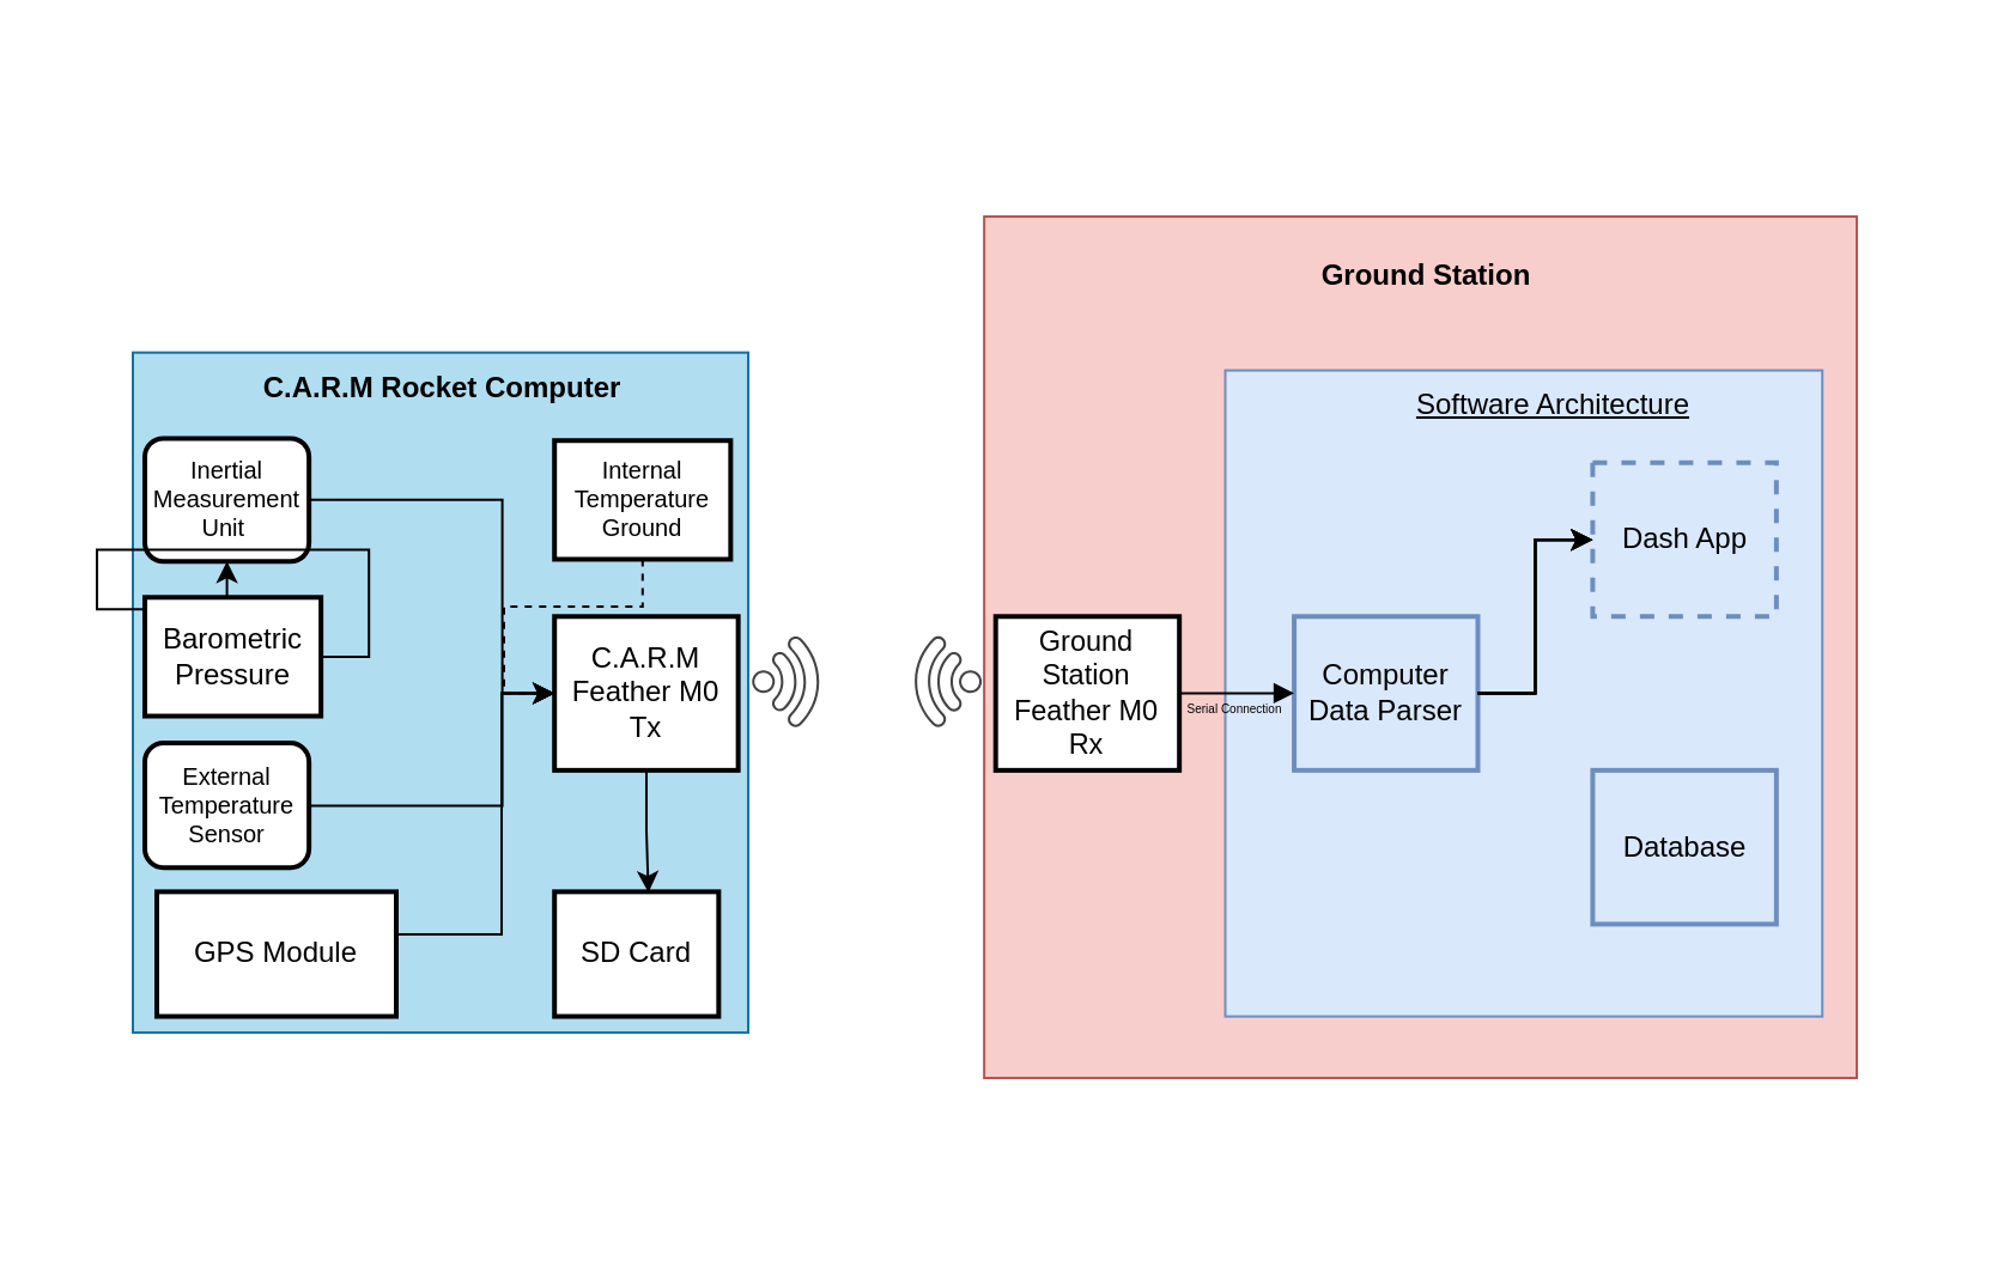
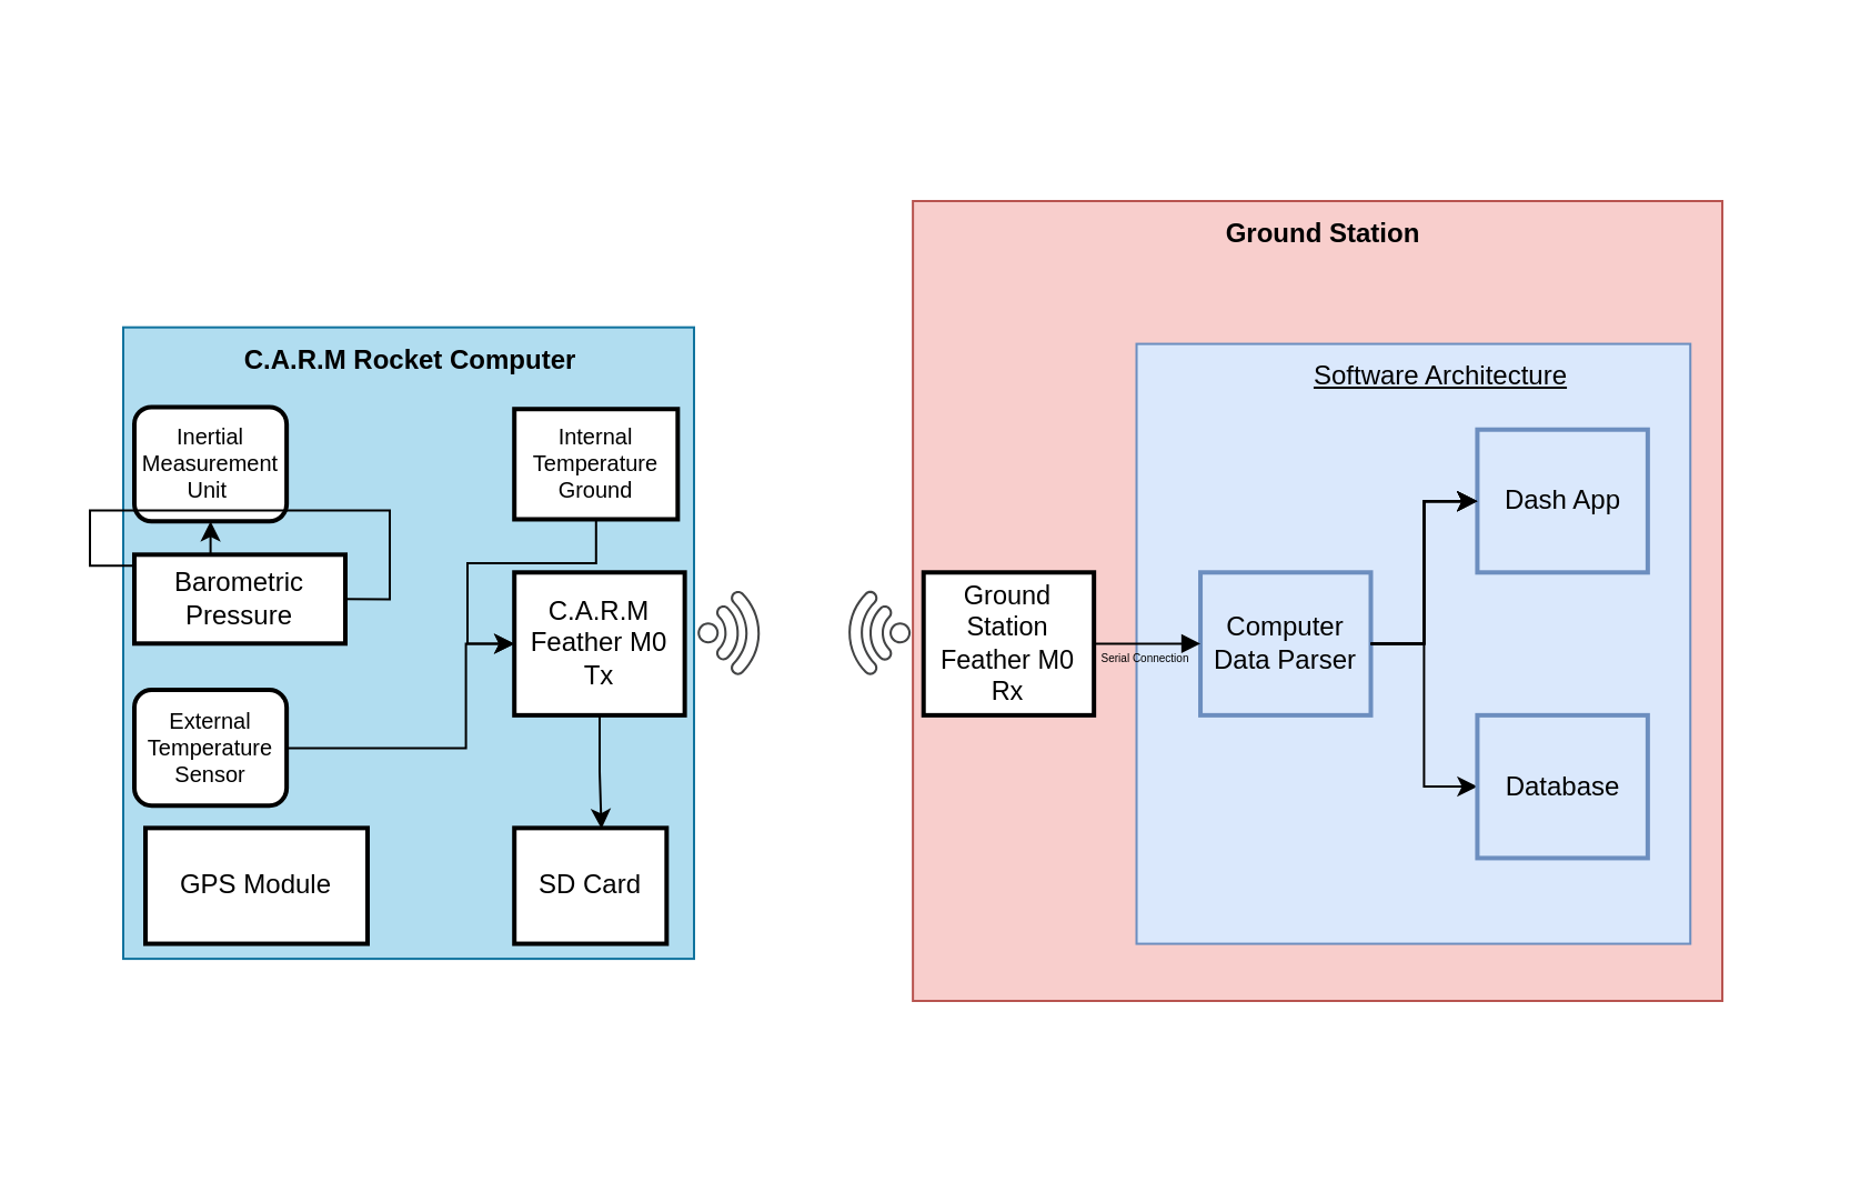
  <mxCell id="0" />
  <mxCell id="1" parent="0" />
  <mxCell id="2" value="" style="rounded=0;whiteSpace=wrap;html=1;strokeColor=none;" parent="1" vertex="1"><mxGeometry x="20" y="20" width="800" height="490" as="geometry" /></mxCell>
  <mxCell id="3" value="" style="rounded=0;whiteSpace=wrap;html=1;fillColor=#b1ddf0;strokeColor=#10739e;" parent="1" vertex="1"><mxGeometry x="55" y="146.84" width="257" height="284.21" as="geometry" /></mxCell>
  <mxCell id="4" value="" style="rounded=0;whiteSpace=wrap;html=1;fillColor=#f8cecc;strokeColor=#b85450;" parent="1" vertex="1"><mxGeometry x="410.564" y="90" width="364.436" height="360" as="geometry" /></mxCell>
  <mxCell id="5" value="" style="rounded=0;whiteSpace=wrap;html=1;fillColor=#dae8fc;strokeColor=#6c8ebf;" parent="1" vertex="1"><mxGeometry x="511.264" y="154.286" width="249.351" height="270.0" as="geometry" /></mxCell>
  <mxCell id="6" value="C.A.R.M Feather M0 Tx" style="whiteSpace=wrap;strokeWidth=2;" parent="1" vertex="1"><mxGeometry x="231.104" y="257.143" width="76.723" height="64.286" as="geometry" /></mxCell>
  <mxCell id="7" value="Ground Station Feather M0 Rx" style="whiteSpace=wrap;strokeWidth=2;fontSize=11.75;" parent="1" vertex="1"><mxGeometry x="415.36" y="257.143" width="76.723" height="64.286" as="geometry" /></mxCell>
  <mxCell id="8" value="Computer Data Parser" style="whiteSpace=wrap;strokeWidth=2;fillColor=#dae8fc;strokeColor=#6c8ebf;" parent="1" vertex="1"><mxGeometry x="540.035" y="257.143" width="76.723" height="64.286" as="geometry" /></mxCell>
- <mxCell id="9" value="Dash App" style="whiteSpace=wrap;strokeWidth=2;fillColor=#dae8fc;strokeColor=#6c8ebf;dashed=1;" parent="1" vertex="1"><mxGeometry x="664.71" y="192.857" width="76.723" height="64.286" as="geometry" /></mxCell>
+ <mxCell id="9" value="Dash App" style="whiteSpace=wrap;strokeWidth=2;fillColor=#dae8fc;strokeColor=#6c8ebf;" parent="1" vertex="1"><mxGeometry x="664.71" y="192.857" width="76.723" height="64.286" as="geometry" /></mxCell>
  <mxCell id="10" value="" style="edgeStyle=orthogonalEdgeStyle;rounded=0;orthogonalLoop=1;jettySize=auto;html=1;" parent="1" source="8" target="9" edge="1"><mxGeometry relative="1" as="geometry" /></mxCell>
  <mxCell id="11" value="" style="edgeStyle=orthogonalEdgeStyle;rounded=0;orthogonalLoop=1;jettySize=auto;html=1;" parent="1" source="8" target="9" edge="1"><mxGeometry relative="1" as="geometry" /></mxCell>
  <mxCell id="12" value="" style="edgeStyle=orthogonalEdgeStyle;rounded=0;orthogonalLoop=1;jettySize=auto;html=1;" parent="1" source="8" target="9" edge="1"><mxGeometry relative="1" as="geometry" /></mxCell>
  <mxCell id="13" value="" style="edgeStyle=orthogonalEdgeStyle;rounded=0;orthogonalLoop=1;jettySize=auto;html=1;" parent="1" source="8" target="9" edge="1"><mxGeometry relative="1" as="geometry" /></mxCell>
  <mxCell id="14" value="" style="edgeStyle=orthogonalEdgeStyle;rounded=0;orthogonalLoop=1;jettySize=auto;html=1;" parent="1" source="8" target="9" edge="1"><mxGeometry relative="1" as="geometry" /></mxCell>
  <mxCell id="15" value="" style="curved=1;startArrow=none;endArrow=block;exitX=0.992;exitY=0.499;entryX=0.005;entryY=0.499;" parent="1" source="7" target="8" edge="1"><mxGeometry relative="1" as="geometry"><Array as="points" /></mxGeometry></mxCell>
  <mxCell id="16" value="" style="sketch=0;pointerEvents=1;shadow=0;dashed=0;html=1;strokeColor=none;fillColor=#434445;aspect=fixed;labelPosition=center;verticalLabelPosition=bottom;verticalAlign=top;align=center;outlineConnect=0;shape=mxgraph.vvd.wi_fi;rotation=45;" parent="1" vertex="1"><mxGeometry x="317.418" y="270" width="28.771" height="28.771" as="geometry" /></mxCell>
  <mxCell id="17" value="" style="sketch=0;pointerEvents=1;shadow=0;dashed=0;html=1;strokeColor=none;fillColor=#434445;aspect=fixed;labelPosition=center;verticalLabelPosition=bottom;verticalAlign=top;align=center;outlineConnect=0;shape=mxgraph.vvd.wi_fi;rotation=45;flipV=1;flipH=1;" parent="1" vertex="1"><mxGeometry x="376.998" y="270" width="28.771" height="28.771" as="geometry" /></mxCell>
+ <mxCell id="18" value="" style="edgeStyle=orthogonalEdgeStyle;rounded=0;orthogonalLoop=1;jettySize=auto;html=1;exitX=1;exitY=0.5;exitDx=0;exitDy=0;" parent="1" source="8" target="19" edge="1"><mxGeometry relative="1" as="geometry"><mxPoint x="608.127" y="392.143" as="sourcePoint" /></mxGeometry></mxCell>
  <mxCell id="19" value="Database" style="whiteSpace=wrap;strokeWidth=2;fillColor=#dae8fc;strokeColor=#6c8ebf;" parent="1" vertex="1"><mxGeometry x="664.71" y="321.429" width="76.723" height="64.286" as="geometry" /></mxCell>
  <mxCell id="20" value="Software Architecture" style="text;html=1;align=center;verticalAlign=middle;resizable=0;points=[];autosize=1;strokeColor=none;fillColor=none;fontStyle=4" parent="1" vertex="1"><mxGeometry x="577.858" y="154.286" width="140" height="30" as="geometry" /></mxCell>
- <mxCell id="21" value="&lt;b&gt;Ground Station&lt;/b&gt;" style="text;html=1;align=center;verticalAlign=middle;resizable=0;points=[];autosize=1;strokeColor=none;fillColor=none;" parent="1" vertex="1"><mxGeometry x="540.035" y="100" width="110" height="30" as="geometry" /></mxCell>
+ <mxCell id="21" value="&lt;b&gt;Ground Station&lt;/b&gt;" style="text;html=1;align=center;verticalAlign=middle;resizable=0;points=[];autosize=1;strokeColor=none;fillColor=none;" parent="1" vertex="1"><mxGeometry x="540.035" y="90" width="110" height="30" as="geometry" /></mxCell>
  <mxCell id="22" style="edgeStyle=orthogonalEdgeStyle;rounded=0;orthogonalLoop=1;jettySize=auto;html=1;exitX=0.5;exitY=0;exitDx=0;exitDy=0;entryX=0;entryY=0.5;entryDx=0;entryDy=0;" parent="1" source="23" target="6" edge="1"><mxGeometry relative="1" as="geometry"><Array as="points"><mxPoint x="115" y="336.316" /><mxPoint x="209.286" y="336.316" /><mxPoint x="209.286" y="288.947" /></Array></mxGeometry></mxCell>
  <mxCell id="23" value="External Temperature Sensor" style="whiteSpace=wrap;strokeWidth=2;fontSize=10;rounded=1;" parent="1" vertex="1"><mxGeometry x="60.004" y="310.003" width="68.571" height="52.105" as="geometry" /></mxCell>
- <mxCell id="24" style="edgeStyle=orthogonalEdgeStyle;rounded=0;orthogonalLoop=1;jettySize=auto;html=1;exitX=1;exitY=0.5;exitDx=0;exitDy=0;entryX=0;entryY=0.5;entryDx=0;entryDy=0;" parent="1" source="25" target="6" edge="1"><mxGeometry relative="1" as="geometry"><Array as="points"><mxPoint x="209.286" y="208.421" /><mxPoint x="209.286" y="288.947" /></Array></mxGeometry></mxCell>
  <mxCell id="25" value="Inertial Measurement Unit " style="whiteSpace=wrap;strokeWidth=2;fontSize=10;rounded=1;" parent="1" vertex="1"><mxGeometry x="60.004" y="182.709" width="68.571" height="51.433" as="geometry" /></mxCell>
  <mxCell id="26" value="&lt;font style=&quot;font-size: 5px;&quot;&gt;Serial Connection&lt;/font&gt;" style="text;html=1;align=center;verticalAlign=middle;resizable=0;points=[];autosize=1;strokeColor=none;fillColor=none;fontSize=5;" parent="1" vertex="1"><mxGeometry x="485.003" y="285.158" width="60" height="20" as="geometry" /></mxCell>
  <mxCell id="27" style="edgeStyle=orthogonalEdgeStyle;rounded=0;orthogonalLoop=1;jettySize=auto;html=1;exitX=1;exitY=0.5;exitDx=0;exitDy=0;" parent="1" source="28" target="25" edge="1"><mxGeometry relative="1" as="geometry" /></mxCell>
- <mxCell id="28" value="Barometric Pressure" style="whiteSpace=wrap;strokeWidth=2;" parent="1" vertex="1"><mxGeometry x="60" y="249.15" width="73.57" height="49.62" as="geometry" /></mxCell>
- <mxCell id="29" style="edgeStyle=orthogonalEdgeStyle;rounded=0;orthogonalLoop=1;jettySize=auto;html=1;exitX=0.5;exitY=0;exitDx=0;exitDy=0;entryX=0;entryY=0.5;entryDx=0;entryDy=0;" parent="1" source="30" target="6" edge="1"><mxGeometry relative="1" as="geometry"><Array as="points"><mxPoint x="99" y="390" /><mxPoint x="209" y="390" /><mxPoint x="209" y="289" /></Array></mxGeometry></mxCell>
+ <mxCell id="28" value="Barometric Pressure" style="whiteSpace=wrap;strokeWidth=2;" parent="1" vertex="1"><mxGeometry x="60" y="249.15" width="95" height="40" as="geometry" /></mxCell>
  <mxCell id="30" value="GPS Module" style="whiteSpace=wrap;strokeWidth=2;" parent="1" vertex="1"><mxGeometry x="64.999" y="372.183" width="100" height="52.105" as="geometry" /></mxCell>
  <mxCell id="31" value="&lt;b&gt;C.A.R.M Rocket Computer&lt;/b&gt;" style="text;html=1;align=center;verticalAlign=middle;resizable=0;points=[];autosize=1;strokeColor=none;fillColor=none;" parent="1" vertex="1"><mxGeometry x="98.502" y="146.842" width="170" height="30" as="geometry" /></mxCell>
- <mxCell id="32" style="edgeStyle=orthogonalEdgeStyle;rounded=0;orthogonalLoop=1;jettySize=auto;html=1;entryX=0;entryY=0.5;entryDx=0;entryDy=0;dashed=1;" edge="1" parent="1" source="33" target="6"><mxGeometry relative="1" as="geometry"><Array as="points"><mxPoint x="268" y="253" /><mxPoint x="210" y="253" /><mxPoint x="210" y="289" /></Array></mxGeometry></mxCell>
+ <mxCell id="32" style="edgeStyle=orthogonalEdgeStyle;rounded=0;orthogonalLoop=1;jettySize=auto;html=1;entryX=0;entryY=0.5;entryDx=0;entryDy=0;" edge="1" parent="1" source="33" target="6"><mxGeometry relative="1" as="geometry"><Array as="points"><mxPoint x="268" y="253" /><mxPoint x="210" y="253" /><mxPoint x="210" y="289" /></Array></mxGeometry></mxCell>
  <mxCell id="33" value="Internal Temperature Ground" style="whiteSpace=wrap;strokeWidth=2;fontSize=10;" vertex="1" parent="1"><mxGeometry x="231.1" y="183.62" width="73.57" height="49.62" as="geometry" /></mxCell>
  <mxCell id="34" value="SD Card" style="whiteSpace=wrap;strokeWidth=2;" vertex="1" parent="1"><mxGeometry x="231.099" y="372.183" width="68.571" height="52.105" as="geometry" /></mxCell>
  <mxCell id="35" style="edgeStyle=orthogonalEdgeStyle;rounded=0;orthogonalLoop=1;jettySize=auto;html=1;entryX=0.572;entryY=0.007;entryDx=0;entryDy=0;entryPerimeter=0;" edge="1" parent="1" source="6" target="34"><mxGeometry relative="1" as="geometry" /></mxCell>
